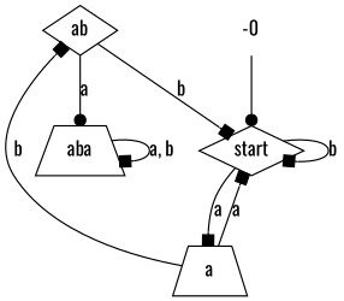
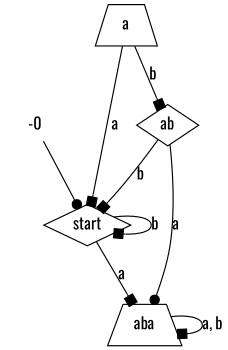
  digraph {
    fontname=Oswald
    rankdir=TB
    node [fontname=Oswald shape=diamond]
    edge [arrowhead=box fontname=Oswald]
    n1 [label=aba shape=trapezium]
    n2 [color=white label=-0]
    n3 [label=start]
    n4 [label=a shape=trapezium]
    n5 [label=ab]
    n1 -> n1 [label="a, b"]
    n2 -> n3 [arrowhead=dot]
    n3 -> n3 [label=b]
-   n3 -> n4 [label=a]
+   n3 -> n1 [label=a]
    n4 -> n3 [label=a]
    n4 -> n5 [label=b]
    n5 -> n1 [arrowhead=dot label=a]
    n5 -> n3 [label=b]
  }
